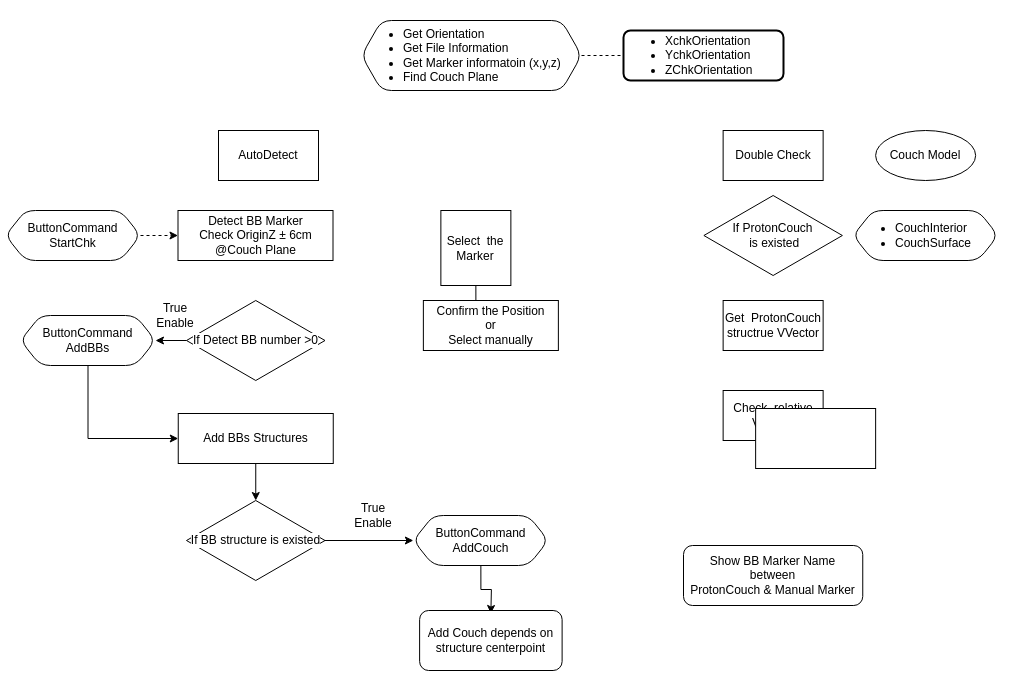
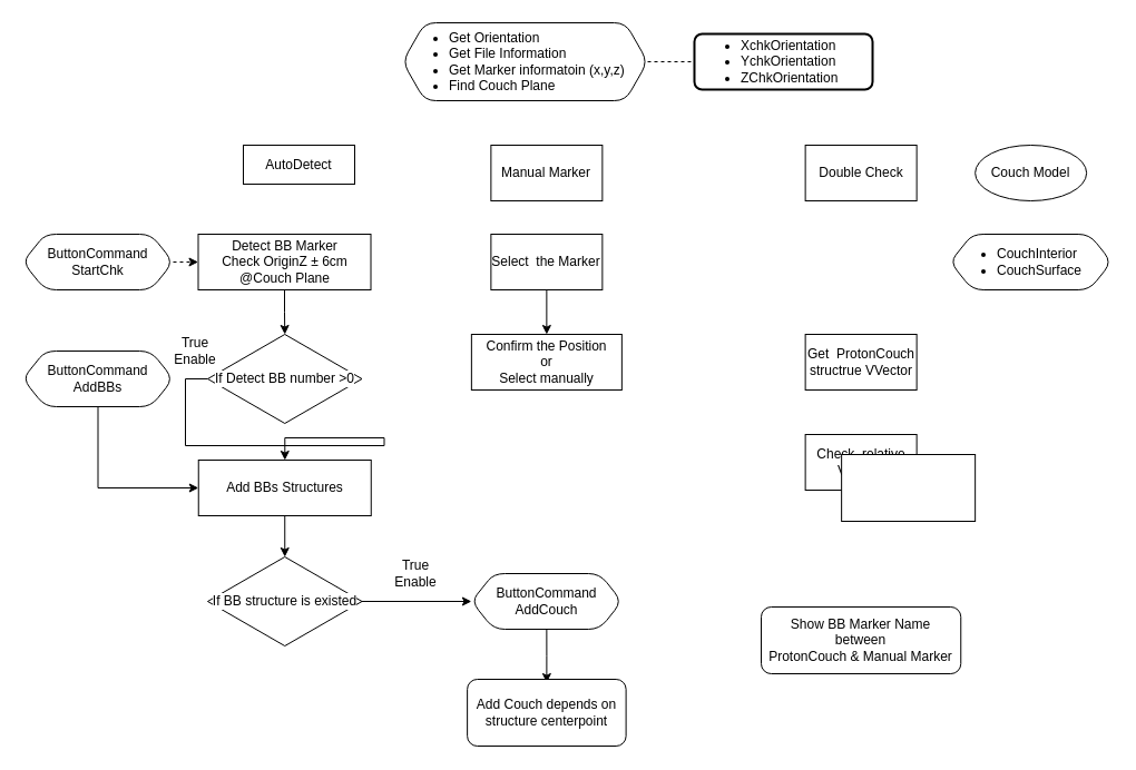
  <mxCell id="0" />
  <mxCell id="1" parent="0" />
  <mxCell id="2" style="edgeStyle=orthogonalEdgeStyle;rounded=0;orthogonalLoop=1;jettySize=auto;html=1;exitX=1;exitY=0.5;exitDx=0;exitDy=0;endArrow=none;endFill=0;dashed=1;" parent="1" source="3" edge="1"><mxGeometry relative="1" as="geometry"><mxPoint x="623" y="55" as="targetPoint" /></mxGeometry></mxCell>
  <mxCell id="3" value="&lt;ul&gt;&lt;li&gt;Get Orientation&lt;/li&gt;&lt;li style=&quot;border-color: var(--border-color);&quot;&gt;Get File Information&lt;/li&gt;&lt;li style=&quot;border-color: var(--border-color);&quot;&gt;Get Marker informatoin (x,y,z)&lt;/li&gt;&lt;li&gt;Find Couch Plane&lt;/li&gt;&lt;/ul&gt;" style="shape=hexagon;perimeter=hexagonPerimeter2;whiteSpace=wrap;html=1;fixedSize=1;rounded=1;align=left;" parent="1" vertex="1"><mxGeometry x="361" y="20" width="220" height="70" as="geometry" /></mxCell>
- <mxCell id="4" value="AutoDetect" style="rounded=0;whiteSpace=wrap;html=1;" parent="1" vertex="1"><mxGeometry x="218" y="130" width="100" height="50" as="geometry" /></mxCell>
+ <mxCell id="4" value="AutoDetect" style="rounded=0;whiteSpace=wrap;html=1;" parent="1" vertex="1"><mxGeometry x="218" y="130" width="100" height="35" as="geometry" /></mxCell>
+ <mxCell id="5" value="Manual Marker" style="rounded=0;whiteSpace=wrap;html=1;" parent="1" vertex="1"><mxGeometry x="440.37" y="130" width="100" height="50" as="geometry" /></mxCell>
  <mxCell id="6" value="Double Check" style="rounded=0;whiteSpace=wrap;html=1;" parent="1" vertex="1"><mxGeometry x="722.63" y="130" width="100" height="50" as="geometry" /></mxCell>
  <mxCell id="7" value="Couch Model" style="ellipse;whiteSpace=wrap;html=1;" parent="1" vertex="1"><mxGeometry x="875.13" y="130" width="100" height="50" as="geometry" /></mxCell>
  <mxCell id="8" value="&lt;ul&gt;&lt;li&gt;CouchInterior&lt;/li&gt;&lt;li&gt;CouchSurface&lt;/li&gt;&lt;/ul&gt;" style="shape=hexagon;perimeter=hexagonPerimeter2;whiteSpace=wrap;html=1;fixedSize=1;rounded=1;align=left;" parent="1" vertex="1"><mxGeometry x="852.63" y="210" width="145" height="50" as="geometry" /></mxCell>
  <mxCell id="9" style="edgeStyle=orthogonalEdgeStyle;rounded=0;orthogonalLoop=1;jettySize=auto;html=1;exitX=1;exitY=0.5;exitDx=0;exitDy=0;entryX=0;entryY=0.5;entryDx=0;entryDy=0;dashed=1;" parent="1" source="10" target="13" edge="1"><mxGeometry relative="1" as="geometry" /></mxCell>
- <mxCell id="10" value="ButtonCommand&lt;br&gt;StartChk" style="shape=hexagon;perimeter=hexagonPerimeter2;whiteSpace=wrap;html=1;fixedSize=1;rounded=1;align=center;" parent="1" vertex="1"><mxGeometry x="5" y="210" width="135" height="50" as="geometry" /></mxCell>
+ <mxCell id="10" value="ButtonCommand&lt;br&gt;StartChk" style="shape=hexagon;perimeter=hexagonPerimeter2;whiteSpace=wrap;html=1;fixedSize=1;rounded=1;align=center;" parent="1" vertex="1"><mxGeometry x="20" y="210" width="135" height="50" as="geometry" /></mxCell>
  <mxCell id="11" value="&lt;ul&gt;&lt;li&gt;XchkOrientation&lt;/li&gt;&lt;li&gt;YchkOrientation&lt;/li&gt;&lt;li&gt;ZChkOrientation&lt;/li&gt;&lt;/ul&gt;" style="rounded=1;whiteSpace=wrap;html=1;absoluteArcSize=1;arcSize=14;strokeWidth=2;align=left;" parent="1" vertex="1"><mxGeometry x="623" y="30" width="160" height="50" as="geometry" /></mxCell>
+ <mxCell id="12" style="edgeStyle=orthogonalEdgeStyle;rounded=0;orthogonalLoop=1;jettySize=auto;html=1;exitX=0.5;exitY=1;exitDx=0;exitDy=0;entryX=0.5;entryY=0;entryDx=0;entryDy=0;entryPerimeter=0;" parent="1" source="13" target="17" edge="1"><mxGeometry relative="1" as="geometry" /></mxCell>
  <mxCell id="13" value="Detect BB Marker&lt;br&gt;Check OriginZ&amp;nbsp;± 6cm &lt;br&gt;@Couch Plane" style="rounded=0;whiteSpace=wrap;html=1;" parent="1" vertex="1"><mxGeometry x="177.5" y="210" width="155" height="50" as="geometry" /></mxCell>
  <mxCell id="14" style="edgeStyle=orthogonalEdgeStyle;rounded=0;orthogonalLoop=1;jettySize=auto;html=1;exitX=0.5;exitY=1;exitDx=0;exitDy=0;entryX=0.5;entryY=0;entryDx=0;entryDy=0;entryPerimeter=0;" parent="1" source="15" target="22" edge="1"><mxGeometry relative="1" as="geometry" /></mxCell>
  <mxCell id="15" value="Add BBs Structures" style="rounded=0;whiteSpace=wrap;html=1;" parent="1" vertex="1"><mxGeometry x="177.75" y="413" width="155" height="50" as="geometry" /></mxCell>
- <mxCell id="16" style="edgeStyle=orthogonalEdgeStyle;rounded=0;orthogonalLoop=1;jettySize=auto;html=1;exitX=0;exitY=0.5;exitDx=0;exitDy=0;exitPerimeter=0;entryX=1;entryY=0.5;entryDx=0;entryDy=0;" parent="1" source="17" target="19" edge="1"><mxGeometry relative="1" as="geometry" /></mxCell>
+ <mxCell id="16" style="edgeStyle=orthogonalEdgeStyle;rounded=0;orthogonalLoop=1;jettySize=auto;html=1;exitX=0;exitY=0.5;exitDx=0;exitDy=0;exitPerimeter=0;" parent="1" source="17" target="15" edge="1"><mxGeometry relative="1" as="geometry" /></mxCell>
  <mxCell id="17" value="If Detect BB number &amp;gt;0" style="strokeWidth=1;html=1;shape=mxgraph.flowchart.decision;whiteSpace=wrap;labelBackgroundColor=#FFFFFF;" parent="1" vertex="1"><mxGeometry x="186" y="300" width="138.5" height="80" as="geometry" /></mxCell>
  <mxCell id="18" style="edgeStyle=orthogonalEdgeStyle;rounded=0;orthogonalLoop=1;jettySize=auto;html=1;exitX=0.5;exitY=1;exitDx=0;exitDy=0;entryX=0;entryY=0.5;entryDx=0;entryDy=0;" parent="1" source="19" target="15" edge="1"><mxGeometry relative="1" as="geometry" /></mxCell>
  <mxCell id="19" value="ButtonCommand&lt;br&gt;AddBBs" style="shape=hexagon;perimeter=hexagonPerimeter2;whiteSpace=wrap;html=1;fixedSize=1;rounded=1;align=center;" parent="1" vertex="1"><mxGeometry x="20" y="315" width="135" height="50" as="geometry" /></mxCell>
  <mxCell id="20" value="True&lt;br&gt;Enable" style="text;html=1;strokeColor=none;fillColor=none;align=center;verticalAlign=middle;whiteSpace=wrap;rounded=0;" parent="1" vertex="1"><mxGeometry x="145" y="300" width="60" height="30" as="geometry" /></mxCell>
  <mxCell id="21" style="edgeStyle=orthogonalEdgeStyle;rounded=0;orthogonalLoop=1;jettySize=auto;html=1;exitX=1;exitY=0.5;exitDx=0;exitDy=0;exitPerimeter=0;entryX=0;entryY=0.5;entryDx=0;entryDy=0;" parent="1" source="22" target="24" edge="1"><mxGeometry relative="1" as="geometry"><mxPoint x="337.547" y="540.059" as="targetPoint" /></mxGeometry></mxCell>
  <mxCell id="22" value="If BB structure is existed" style="strokeWidth=1;html=1;shape=mxgraph.flowchart.decision;whiteSpace=wrap;labelBackgroundColor=#FFFFFF;" parent="1" vertex="1"><mxGeometry x="186" y="500" width="138.5" height="80" as="geometry" /></mxCell>
  <mxCell id="23" style="edgeStyle=orthogonalEdgeStyle;rounded=0;orthogonalLoop=1;jettySize=auto;html=1;exitX=0.5;exitY=1;exitDx=0;exitDy=0;entryX=0.5;entryY=0;entryDx=0;entryDy=0;" parent="1" source="24" edge="1"><mxGeometry relative="1" as="geometry"><mxPoint x="490.37" y="613" as="targetPoint" /></mxGeometry></mxCell>
- <mxCell id="24" value="ButtonCommand&lt;br&gt;AddCouch" style="shape=hexagon;perimeter=hexagonPerimeter2;whiteSpace=wrap;html=1;fixedSize=1;rounded=1;align=center;" parent="1" vertex="1"><mxGeometry x="412.87" y="515" width="135" height="50" as="geometry" /></mxCell>
+ <mxCell id="24" value="ButtonCommand&lt;br&gt;AddCouch" style="shape=hexagon;perimeter=hexagonPerimeter2;whiteSpace=wrap;html=1;fixedSize=1;rounded=1;align=center;" parent="1" vertex="1"><mxGeometry x="422.87" y="515" width="135" height="50" as="geometry" /></mxCell>
  <mxCell id="25" value="True&lt;br&gt;Enable" style="text;html=1;strokeColor=none;fillColor=none;align=center;verticalAlign=middle;whiteSpace=wrap;rounded=0;" parent="1" vertex="1"><mxGeometry x="343" y="500" width="60" height="30" as="geometry" /></mxCell>
  <mxCell id="26" style="edgeStyle=orthogonalEdgeStyle;rounded=0;orthogonalLoop=1;jettySize=auto;html=1;exitX=0.5;exitY=1;exitDx=0;exitDy=0;" edge="1" parent="1" source="27" target="28"><mxGeometry relative="1" as="geometry" /></mxCell>
- <mxCell id="27" value="Select&amp;nbsp; the Marker" style="rounded=0;whiteSpace=wrap;html=1;" vertex="1" parent="1"><mxGeometry x="440.37" y="210" width="70" height="75" as="geometry" /></mxCell>
+ <mxCell id="27" value="Select&amp;nbsp; the Marker" style="rounded=0;whiteSpace=wrap;html=1;" vertex="1" parent="1"><mxGeometry x="440.37" y="210" width="100" height="50" as="geometry" /></mxCell>
  <mxCell id="28" value="Confirm the Position &lt;br&gt;or &lt;br&gt;Select manually" style="rounded=0;whiteSpace=wrap;html=1;" vertex="1" parent="1"><mxGeometry x="422.87" y="300" width="135" height="50" as="geometry" /></mxCell>
  <mxCell id="29" value="Get&amp;nbsp; ProtonCouch structrue VVector" style="rounded=0;whiteSpace=wrap;html=1;" vertex="1" parent="1"><mxGeometry x="722.63" y="300" width="100" height="50" as="geometry" /></mxCell>
- <mxCell id="30" value="If ProtonCouch&lt;br&gt;&amp;nbsp;is existed" style="strokeWidth=1;html=1;shape=mxgraph.flowchart.decision;whiteSpace=wrap;labelBackgroundColor=#FFFFFF;" vertex="1" parent="1"><mxGeometry x="703.38" y="195" width="138.5" height="80" as="geometry" /></mxCell>
  <mxCell id="31" value="Check&amp;nbsp; relative VVector" style="rounded=0;whiteSpace=wrap;html=1;" vertex="1" parent="1"><mxGeometry x="722.63" y="390" width="100" height="50" as="geometry" /></mxCell>
  <mxCell id="32" value="Add Couch depends on&lt;br style=&quot;border-color: var(--border-color);&quot;&gt;structure centerpoint" style="rounded=1;whiteSpace=wrap;html=1;" vertex="1" parent="1"><mxGeometry x="419.12" y="610" width="142.5" height="60" as="geometry" /></mxCell>
  <mxCell id="33" value="Show BB Marker Name&lt;br&gt;between&lt;br&gt;ProtonCouch &amp;amp; Manual Marker" style="rounded=1;whiteSpace=wrap;html=1;" vertex="1" parent="1"><mxGeometry x="683" y="545" width="179.25" height="60" as="geometry" /></mxCell>
  <mxCell id="34" value="" style="rounded=0;whiteSpace=wrap;html=1;" vertex="1" parent="1"><mxGeometry x="755.13" y="408" width="120" height="60" as="geometry" /></mxCell>
